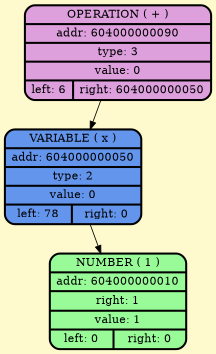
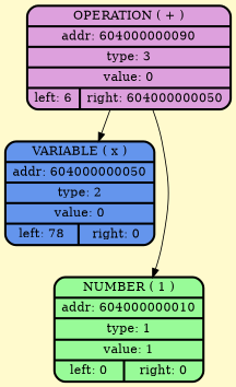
  digraph {
    bgcolor=lemonchiffon
    node [color="#000000" fontcolor="#000000" penwidth=2.5 shape=Mrecord style=filled]
    n1 [fillcolor=plum label=" {OPERATION ( + ) | addr: 604000000090 | type: 3 | value: 0 | {left: 6 | right: 604000000050}} "]
    n2 [fillcolor=cornflowerblue label="  {VARIABLE ( x )| addr: 604000000050 | type: 2| value: 0 | {left: 78 | right: 0}} "]
-   n3 [fillcolor=palegreen label="  {NUMBER ( 1 )| addr: 604000000010 | right: 1| value: 1 | {left: 0 | right: 0}} "]
+   n3 [fillcolor=palegreen label="  {NUMBER ( 1 )| addr: 604000000010 | type: 1| value: 1 | {left: 0 | right: 0}} "]
    n1 -> n2
-   n2 -> n3
+   n1 -> n3
  }
